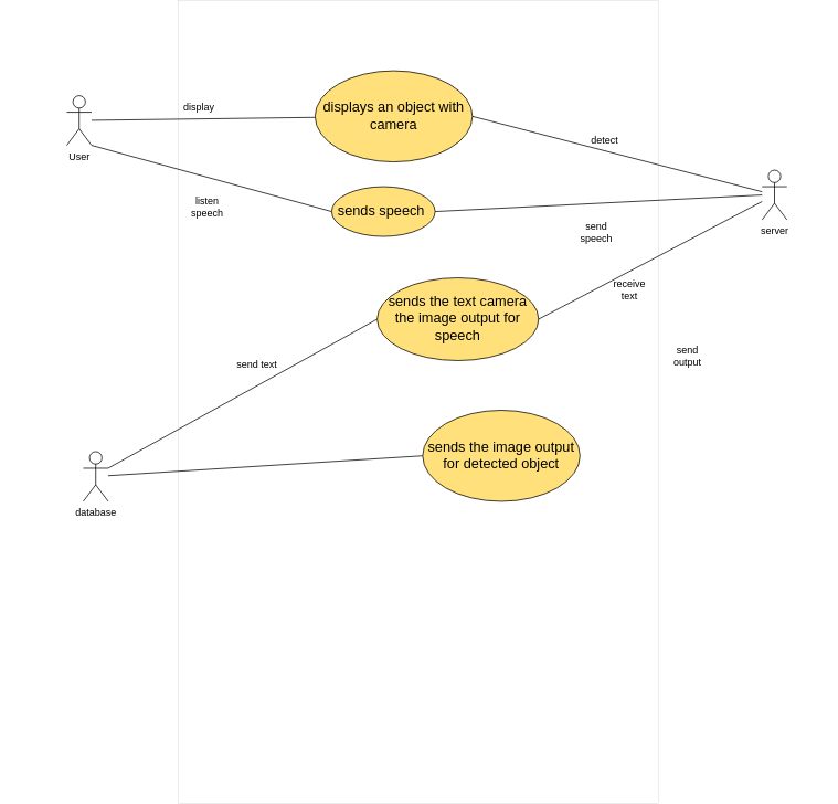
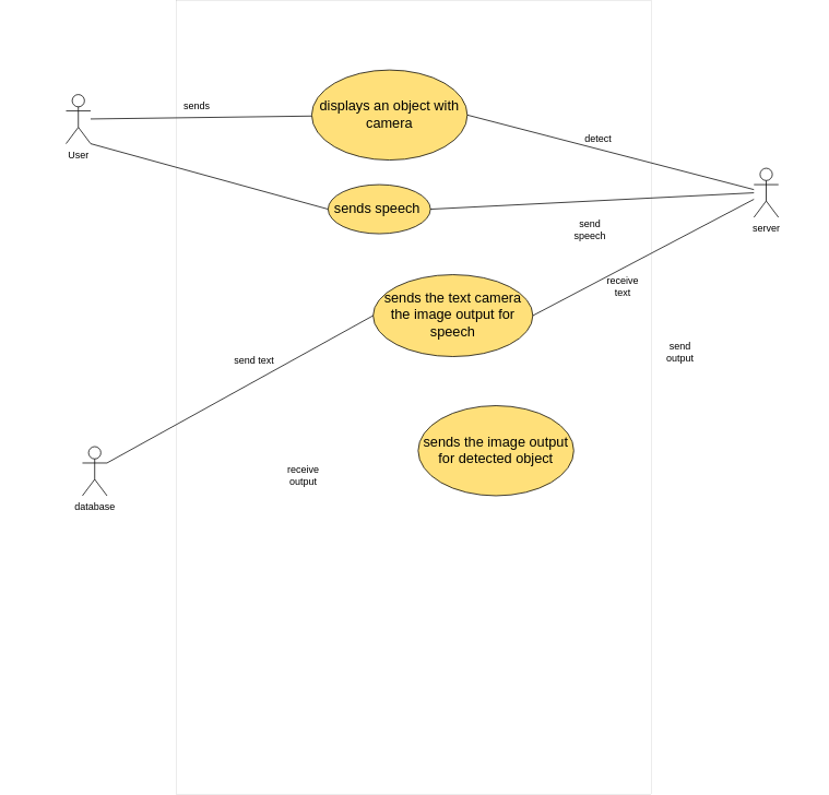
  <mxCell id="0" />
  <mxCell id="1" parent="0" />
  <mxCell id="2" value="User&lt;br&gt;" style="shape=umlActor;verticalLabelPosition=bottom;verticalAlign=top;html=1;outlineConnect=0;" vertex="1" parent="1"><mxGeometry x="80" y="50" width="30" height="60" as="geometry" /></mxCell>
  <mxCell id="3" value="" style="rounded=0;whiteSpace=wrap;html=1;rotation=90;strokeWidth=0;" vertex="1" parent="1"><mxGeometry x="20" y="130" width="970" height="580" as="geometry" /></mxCell>
  <mxCell id="4" value="server&lt;br&gt;" style="shape=umlActor;verticalLabelPosition=bottom;verticalAlign=top;html=1;outlineConnect=0;" vertex="1" parent="1"><mxGeometry x="920" y="140" width="30" height="60" as="geometry" /></mxCell>
  <mxCell id="5" value="database" style="shape=umlActor;verticalLabelPosition=bottom;verticalAlign=top;html=1;outlineConnect=0;" vertex="1" parent="1"><mxGeometry x="100" y="480" width="30" height="60" as="geometry" /></mxCell>
  <mxCell id="6" value="&lt;font style=&quot;font-size: 17px;&quot;&gt;displays an object with camera&lt;/font&gt;" style="ellipse;whiteSpace=wrap;html=1;fillColor=#FFE07A;" vertex="1" parent="1"><mxGeometry x="380" y="20" width="190" height="110" as="geometry" /></mxCell>
  <mxCell id="7" value="" style="endArrow=none;html=1;rounded=0;" edge="1" parent="1" source="2" target="6"><mxGeometry width="50" height="50" relative="1" as="geometry"><mxPoint x="370" y="530" as="sourcePoint" /><mxPoint x="420" y="480" as="targetPoint" /></mxGeometry></mxCell>
  <mxCell id="8" value="" style="endArrow=none;html=1;rounded=0;exitX=1;exitY=0.5;exitDx=0;exitDy=0;" edge="1" parent="1" source="6" target="4"><mxGeometry width="50" height="50" relative="1" as="geometry"><mxPoint x="370" y="320" as="sourcePoint" /><mxPoint x="420" y="270" as="targetPoint" /></mxGeometry></mxCell>
- <mxCell id="9" value="display" style="text;html=1;strokeColor=none;fillColor=none;align=center;verticalAlign=middle;whiteSpace=wrap;rounded=0;" vertex="1" parent="1"><mxGeometry x="210" y="50" width="60" height="30" as="geometry" /></mxCell>
+ <mxCell id="9" value="sends" style="text;html=1;strokeColor=none;fillColor=none;align=center;verticalAlign=middle;whiteSpace=wrap;rounded=0;" vertex="1" parent="1"><mxGeometry x="210" y="50" width="60" height="30" as="geometry" /></mxCell>
  <mxCell id="10" value="detect" style="text;html=1;strokeColor=none;fillColor=none;align=center;verticalAlign=middle;whiteSpace=wrap;rounded=0;" vertex="1" parent="1"><mxGeometry x="700" y="90" width="60" height="30" as="geometry" /></mxCell>
  <mxCell id="11" value="&lt;font style=&quot;font-size: 17px;&quot;&gt;sends the image output for detected object&lt;/font&gt;" style="ellipse;whiteSpace=wrap;html=1;fillColor=#FFE07A;" vertex="1" parent="1"><mxGeometry x="510" y="430" width="190" height="110" as="geometry" /></mxCell>
  <mxCell id="12" value="send output" style="text;html=1;strokeColor=none;fillColor=none;align=center;verticalAlign=middle;whiteSpace=wrap;rounded=0;" vertex="1" parent="1"><mxGeometry x="800" y="350" width="60" height="30" as="geometry" /></mxCell>
- <mxCell id="13" value="" style="endArrow=none;html=1;rounded=0;entryX=0;entryY=0.5;entryDx=0;entryDy=0;" edge="1" parent="1" source="5" target="11"><mxGeometry width="50" height="50" relative="1" as="geometry"><mxPoint x="95" y="358" as="sourcePoint" /><mxPoint x="420" y="270" as="targetPoint" /></mxGeometry></mxCell>
+ <mxCell id="14" value="receive output" style="text;html=1;strokeColor=none;fillColor=none;align=center;verticalAlign=middle;whiteSpace=wrap;rounded=0;" vertex="1" parent="1"><mxGeometry x="340" y="500" width="60" height="30" as="geometry" /></mxCell>
  <mxCell id="15" value="&lt;font style=&quot;font-size: 17px;&quot;&gt;sends the text camera the image output for speech&lt;/font&gt;" style="ellipse;whiteSpace=wrap;html=1;fillColor=#FFE07A;" vertex="1" parent="1"><mxGeometry x="455" y="270" width="195" height="100" as="geometry" /></mxCell>
  <mxCell id="16" value="" style="endArrow=none;html=1;rounded=0;entryX=0;entryY=0.5;entryDx=0;entryDy=0;exitX=1;exitY=0.333;exitDx=0;exitDy=0;exitPerimeter=0;" edge="1" parent="1" source="5" target="15"><mxGeometry width="50" height="50" relative="1" as="geometry"><mxPoint x="370" y="320" as="sourcePoint" /><mxPoint x="420" y="270" as="targetPoint" /></mxGeometry></mxCell>
  <mxCell id="17" value="send text" style="text;html=1;strokeColor=none;fillColor=none;align=center;verticalAlign=middle;whiteSpace=wrap;rounded=0;" vertex="1" parent="1"><mxGeometry x="280" y="360" width="60" height="30" as="geometry" /></mxCell>
  <mxCell id="18" value="" style="endArrow=none;html=1;rounded=0;exitX=1;exitY=0.5;exitDx=0;exitDy=0;" edge="1" parent="1" source="15" target="4"><mxGeometry width="50" height="50" relative="1" as="geometry"><mxPoint x="370" y="320" as="sourcePoint" /><mxPoint x="420" y="270" as="targetPoint" /></mxGeometry></mxCell>
  <mxCell id="19" value="&lt;font style=&quot;font-size: 17px;&quot;&gt;sends speech&amp;nbsp;&lt;/font&gt;" style="ellipse;whiteSpace=wrap;html=1;fillColor=#FFE07A;" vertex="1" parent="1"><mxGeometry x="400" y="160" width="125" height="60" as="geometry" /></mxCell>
  <mxCell id="20" value="" style="endArrow=none;html=1;rounded=0;exitX=1;exitY=0.5;exitDx=0;exitDy=0;" edge="1" parent="1" source="19"><mxGeometry width="50" height="50" relative="1" as="geometry"><mxPoint x="370" y="320" as="sourcePoint" /><mxPoint x="920" y="170" as="targetPoint" /></mxGeometry></mxCell>
  <mxCell id="21" value="" style="endArrow=none;html=1;rounded=0;exitX=1;exitY=1;exitDx=0;exitDy=0;exitPerimeter=0;entryX=0;entryY=0.5;entryDx=0;entryDy=0;" edge="1" parent="1" source="2" target="19"><mxGeometry width="50" height="50" relative="1" as="geometry"><mxPoint x="370" y="320" as="sourcePoint" /><mxPoint x="420" y="270" as="targetPoint" /></mxGeometry></mxCell>
  <mxCell id="22" value="receive text" style="text;html=1;strokeColor=none;fillColor=none;align=center;verticalAlign=middle;whiteSpace=wrap;rounded=0;" vertex="1" parent="1"><mxGeometry x="730" y="270" width="60" height="30" as="geometry" /></mxCell>
  <mxCell id="23" value="send speech" style="text;html=1;strokeColor=none;fillColor=none;align=center;verticalAlign=middle;whiteSpace=wrap;rounded=0;" vertex="1" parent="1"><mxGeometry x="690" y="200" width="60" height="30" as="geometry" /></mxCell>
- <mxCell id="24" value="listen speech" style="text;html=1;strokeColor=none;fillColor=none;align=center;verticalAlign=middle;whiteSpace=wrap;rounded=0;" vertex="1" parent="1"><mxGeometry x="220" y="170" width="60" height="30" as="geometry" /></mxCell>
